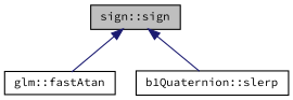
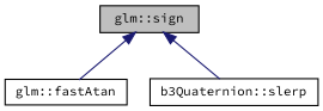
  digraph {
    fontname="Source Code Pro"
    rankdir=TB
    node [color=black fontname="Source Code Pro" fontsize=10 shape=record]
    edge [color=midnightblue dir=back fontname="Source Code Pro" fontsize=10 labelfontname=FreeSans labelfontsize=10 style=solid]
-   n1 [fillcolor=grey75 fontcolor=black height=0.2 label="sign::sign" style=filled width=0.4]
+   n1 [fillcolor=grey75 fontcolor=black height=0.2 label="glm::sign" style=filled width=0.4]
    n2 [height=0.2 label="glm::fastAtan" width=0.4]
-   n3 [height=0.2 label="b1Quaternion::slerp" width=0.4]
+   n3 [height=0.2 label="b3Quaternion::slerp" width=0.4]
    n1 -> n2
    n1 -> n3
  }
